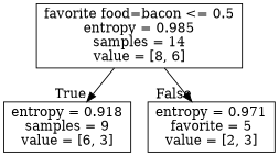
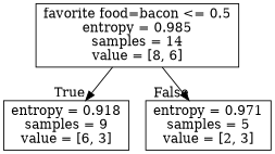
  digraph {
    node [shape=box]
    edge [labeldistance=2.5]
    n1 [label="favorite food=bacon <= 0.5\nentropy = 0.985\nsamples = 14\nvalue = [8, 6]"]
    n2 [label="entropy = 0.918\nsamples = 9\nvalue = [6, 3]"]
-   n3 [label="entropy = 0.971\nfavorite = 5\nvalue = [2, 3]"]
+   n3 [label="entropy = 0.971\nsamples = 5\nvalue = [2, 3]"]
    n1 -> n2 [headlabel=True labelangle=45]
    n1 -> n3 [headlabel=False labelangle=-45]
  }
